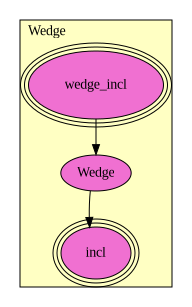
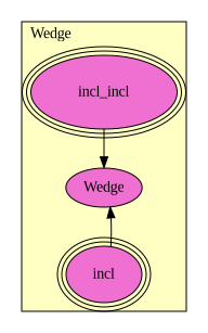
  digraph {
    fontname="Liberation Serif"
    node [fillcolor="#F070D1" fontname="Liberation Serif" peripheries=3 style=filled]
    edge [fontname="Liberation Serif"]
-   n1 [label=wedge_incl]
+   n1 [label=incl_incl]
    n2 [label=incl]
    n3 [label=Wedge peripheries=""]
    subgraph cluster_1 {
      fillcolor="#FFFFC3"
      label=Wedge
      labeljust=l
      style=filled
      n1
      n2
      n3
    }
    n1 -> n3
-   n3 -> n2
+   n2 -> n3
  }
